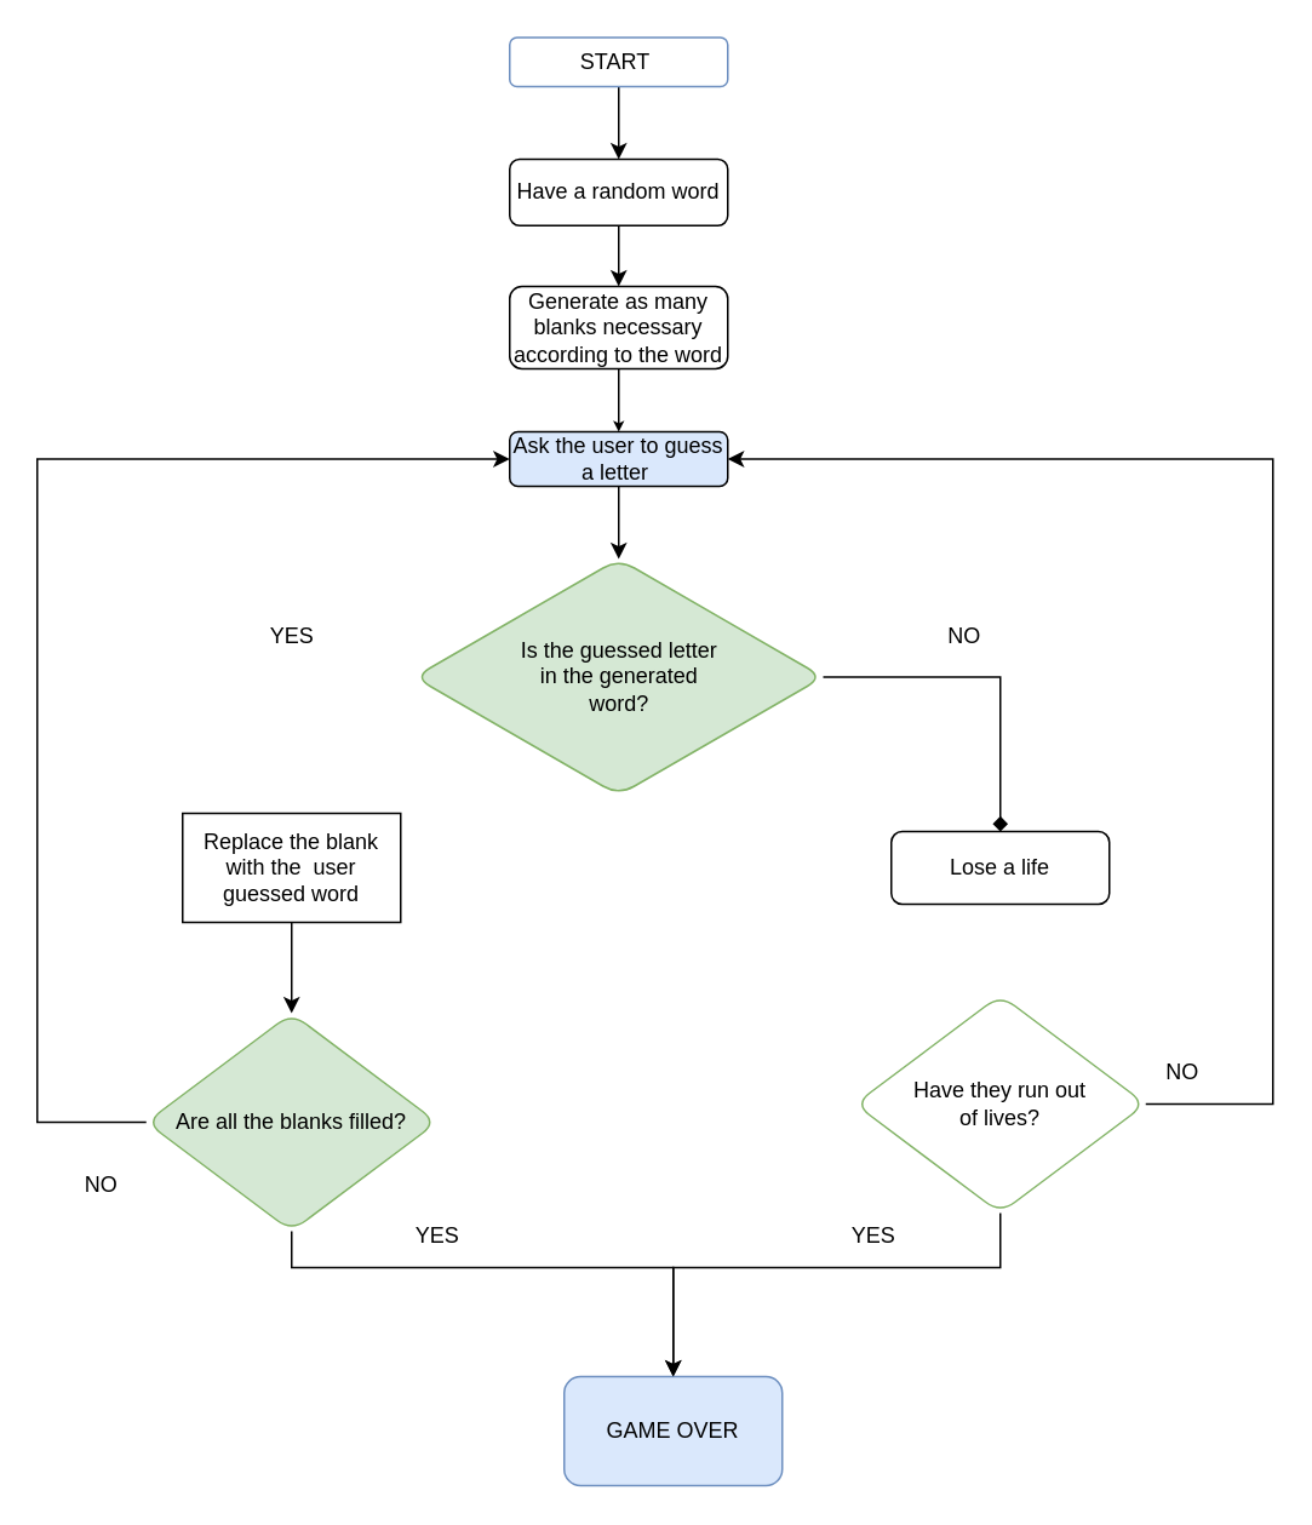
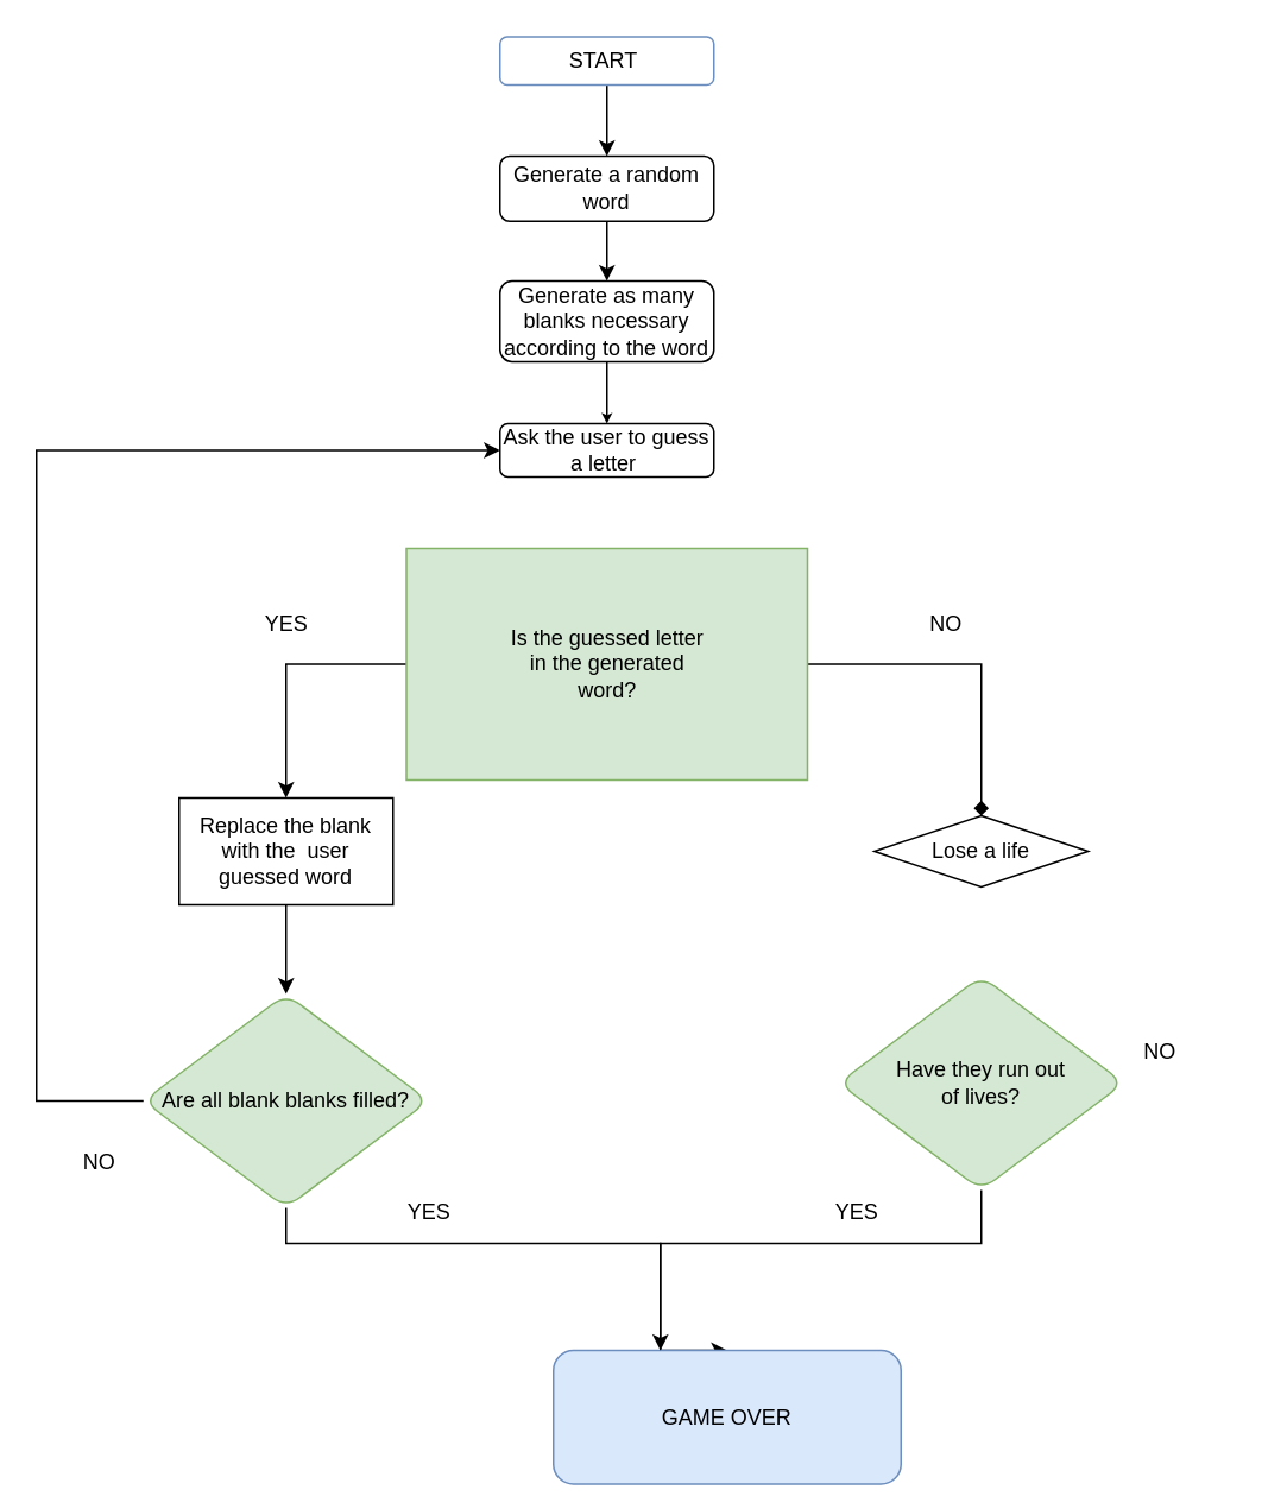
  <mxCell id="0" />
  <mxCell id="1" parent="0" />
  <mxCell id="2" value="" style="edgeStyle=orthogonalEdgeStyle;rounded=0;orthogonalLoop=1;jettySize=auto;html=1;" edge="1" parent="1" source="3"><mxGeometry relative="1" as="geometry"><mxPoint x="340" y="87" as="targetPoint" /><Array as="points"><mxPoint x="340" y="77" /><mxPoint x="340" y="77" /></Array></mxGeometry></mxCell>
  <mxCell id="3" value="START&amp;nbsp;" style="rounded=1;whiteSpace=wrap;html=1;fillColor=#ffffff;strokeColor=#6c8ebf;" vertex="1" parent="1"><mxGeometry x="280" y="20" width="120" height="27" as="geometry" /></mxCell>
  <mxCell id="4" value="" style="edgeStyle=orthogonalEdgeStyle;rounded=0;orthogonalLoop=1;jettySize=auto;html=1;" edge="1" parent="1" source="5"><mxGeometry relative="1" as="geometry"><mxPoint x="340" y="157" as="targetPoint" /><Array as="points"><mxPoint x="340" y="137" /><mxPoint x="340" y="137" /></Array></mxGeometry></mxCell>
- <mxCell id="5" value="Have a random word" style="whiteSpace=wrap;html=1;rounded=1;" vertex="1" parent="1"><mxGeometry x="280" y="87" width="120" height="36.5" as="geometry" /></mxCell>
+ <mxCell id="5" value="Generate a random word" style="whiteSpace=wrap;html=1;rounded=1;" vertex="1" parent="1"><mxGeometry x="280" y="87" width="120" height="36.5" as="geometry" /></mxCell>
  <mxCell id="6" value="" style="edgeStyle=orthogonalEdgeStyle;rounded=0;orthogonalLoop=1;jettySize=auto;html=1;startSize=3;endSize=3;" edge="1" parent="1" source="7" target="9"><mxGeometry relative="1" as="geometry" /></mxCell>
  <mxCell id="7" value="Generate as many blanks necessary according to the word" style="whiteSpace=wrap;html=1;rounded=1;" vertex="1" parent="1"><mxGeometry x="280" y="157" width="120" height="45.25" as="geometry" /></mxCell>
- <mxCell id="8" value="" style="edgeStyle=orthogonalEdgeStyle;rounded=0;orthogonalLoop=1;jettySize=auto;html=1;" edge="1" parent="1" source="9" target="12"><mxGeometry relative="1" as="geometry" /></mxCell>
- <mxCell id="9" value="Ask the user to guess a letter&amp;nbsp;" style="whiteSpace=wrap;html=1;rounded=1;fillColor=#dae8fc;" vertex="1" parent="1"><mxGeometry x="280" y="237" width="120" height="30" as="geometry" /></mxCell>
+ <mxCell id="9" value="Ask the user to guess a letter&amp;nbsp;" style="whiteSpace=wrap;html=1;rounded=1;" vertex="1" parent="1"><mxGeometry x="280" y="237" width="120" height="30" as="geometry" /></mxCell>
+ <mxCell id="10" value="" style="edgeStyle=orthogonalEdgeStyle;rounded=0;orthogonalLoop=1;jettySize=auto;html=1;" edge="1" parent="1" source="12" target="14"><mxGeometry relative="1" as="geometry" /></mxCell>
  <mxCell id="11" value="" style="edgeStyle=orthogonalEdgeStyle;rounded=0;orthogonalLoop=1;jettySize=auto;html=1;endArrow=diamond;" edge="1" parent="1" source="12" target="15"><mxGeometry relative="1" as="geometry" /></mxCell>
- <mxCell id="12" value="Is the guessed letter&lt;br&gt;in the generated&lt;br&gt;word?&lt;br&gt;" style="rhombus;whiteSpace=wrap;html=1;rounded=1;fillColor=#d5e8d4;strokeColor=#82b366;" vertex="1" parent="1"><mxGeometry x="227.5" y="307" width="225" height="130" as="geometry" /></mxCell>
+ <mxCell id="12" value="Is the guessed letter&lt;br&gt;in the generated&lt;br&gt;word?&lt;br&gt;" style="whiteSpace=wrap;html=1;fillColor=#d5e8d4;strokeColor=#82b366;rounded=0;" vertex="1" parent="1"><mxGeometry x="227.5" y="307" width="225" height="130" as="geometry" /></mxCell>
  <mxCell id="13" value="" style="edgeStyle=orthogonalEdgeStyle;rounded=0;orthogonalLoop=1;jettySize=auto;html=1;" edge="1" parent="1" source="14" target="19"><mxGeometry relative="1" as="geometry" /></mxCell>
  <mxCell id="14" value="Replace the blank with the&amp;nbsp; user guessed word" style="whiteSpace=wrap;html=1;rounded=0;" vertex="1" parent="1"><mxGeometry x="100" y="447" width="120" height="60" as="geometry" /></mxCell>
- <mxCell id="15" value="Lose a life" style="whiteSpace=wrap;html=1;rounded=1;" vertex="1" parent="1"><mxGeometry x="490" y="457" width="120" height="40" as="geometry" /></mxCell>
+ <mxCell id="15" value="Lose a life" style="rhombus;whiteSpace=wrap;html=1;" vertex="1" parent="1"><mxGeometry x="490" y="457" width="120" height="40" as="geometry" /></mxCell>
  <mxCell id="16" value="YES&lt;br&gt;" style="text;html=1;align=center;verticalAlign=middle;resizable=0;points=[];autosize=1;strokeColor=none;fillColor=none;" vertex="1" parent="1"><mxGeometry x="135" y="335" width="50" height="30" as="geometry" /></mxCell>
  <mxCell id="17" value="NO" style="text;html=1;align=center;verticalAlign=middle;resizable=0;points=[];autosize=1;strokeColor=none;fillColor=none;" vertex="1" parent="1"><mxGeometry x="510" y="335" width="40" height="30" as="geometry" /></mxCell>
  <mxCell id="18" style="edgeStyle=orthogonalEdgeStyle;rounded=0;orthogonalLoop=1;jettySize=auto;html=1;entryX=0;entryY=0.5;entryDx=0;entryDy=0;" edge="1" parent="1" source="19" target="9"><mxGeometry relative="1" as="geometry"><mxPoint x="10" y="207" as="targetPoint" /><Array as="points"><mxPoint x="20" y="617" /><mxPoint x="20" y="252" /></Array></mxGeometry></mxCell>
- <mxCell id="19" value="Are all the blanks filled?" style="rhombus;whiteSpace=wrap;html=1;rounded=1;fillColor=#d5e8d4;strokeColor=#82b366;" vertex="1" parent="1"><mxGeometry x="80" y="557" width="160" height="120" as="geometry" /></mxCell>
+ <mxCell id="19" value="Are all blank blanks filled?" style="rhombus;whiteSpace=wrap;html=1;rounded=1;fillColor=#d5e8d4;strokeColor=#82b366;" vertex="1" parent="1"><mxGeometry x="80" y="557" width="160" height="120" as="geometry" /></mxCell>
  <mxCell id="20" style="edgeStyle=orthogonalEdgeStyle;rounded=0;orthogonalLoop=1;jettySize=auto;html=1;entryX=0.5;entryY=0;entryDx=0;entryDy=0;" edge="1" parent="1" source="22" target="24"><mxGeometry relative="1" as="geometry"><Array as="points"><mxPoint x="550" y="697" /><mxPoint x="370" y="697" /></Array></mxGeometry></mxCell>
- <mxCell id="21" style="edgeStyle=orthogonalEdgeStyle;rounded=0;orthogonalLoop=1;jettySize=auto;html=1;entryX=1;entryY=0.5;entryDx=0;entryDy=0;" edge="1" parent="1" source="22" target="9"><mxGeometry relative="1" as="geometry"><Array as="points"><mxPoint x="700" y="607" /><mxPoint x="700" y="252" /></Array></mxGeometry></mxCell>
- <mxCell id="22" value="Have they run out&lt;br&gt;of lives?" style="rhombus;whiteSpace=wrap;html=1;rounded=1;fillColor=#ffffff;strokeColor=#82b366;" vertex="1" parent="1"><mxGeometry x="470" y="547" width="160" height="120" as="geometry" /></mxCell>
+ <mxCell id="22" value="Have they run out&lt;br&gt;of lives?" style="rhombus;whiteSpace=wrap;html=1;rounded=1;fillColor=#d5e8d4;strokeColor=#82b366;" vertex="1" parent="1"><mxGeometry x="470" y="547" width="160" height="120" as="geometry" /></mxCell>
  <mxCell id="23" value="NO&lt;br&gt;" style="text;html=1;align=center;verticalAlign=middle;resizable=0;points=[];autosize=1;strokeColor=none;fillColor=none;" vertex="1" parent="1"><mxGeometry x="35" y="637" width="40" height="30" as="geometry" /></mxCell>
- <mxCell id="24" value="GAME OVER&lt;br&gt;" style="whiteSpace=wrap;html=1;rounded=1;fillColor=#dae8fc;strokeColor=#6c8ebf;" vertex="1" parent="1"><mxGeometry x="310" y="757" width="120" height="60" as="geometry" /></mxCell>
+ <mxCell id="24" value="GAME OVER&lt;br&gt;" style="whiteSpace=wrap;html=1;rounded=1;fillColor=#dae8fc;strokeColor=#6c8ebf;" vertex="1" parent="1"><mxGeometry x="310" y="757" width="195" height="75" as="geometry" /></mxCell>
  <mxCell id="25" value="" style="edgeStyle=orthogonalEdgeStyle;rounded=0;orthogonalLoop=1;jettySize=auto;html=1;" edge="1" parent="1" source="19" target="24"><mxGeometry relative="1" as="geometry"><mxPoint x="160" y="677" as="sourcePoint" /><mxPoint x="290" y="767" as="targetPoint" /><Array as="points"><mxPoint x="160" y="697" /><mxPoint x="370" y="697" /></Array></mxGeometry></mxCell>
  <mxCell id="26" value="YES&lt;br&gt;" style="text;html=1;align=center;verticalAlign=middle;resizable=0;points=[];autosize=1;strokeColor=none;fillColor=none;" vertex="1" parent="1"><mxGeometry x="215" y="665" width="50" height="30" as="geometry" /></mxCell>
  <mxCell id="27" value="YES&lt;br&gt;" style="text;html=1;align=center;verticalAlign=middle;resizable=0;points=[];autosize=1;strokeColor=none;fillColor=none;" vertex="1" parent="1"><mxGeometry x="455" y="665" width="50" height="30" as="geometry" /></mxCell>
  <mxCell id="28" value="NO" style="text;html=1;align=center;verticalAlign=middle;resizable=0;points=[];autosize=1;strokeColor=none;fillColor=none;" vertex="1" parent="1"><mxGeometry x="630" y="575" width="40" height="30" as="geometry" /></mxCell>
